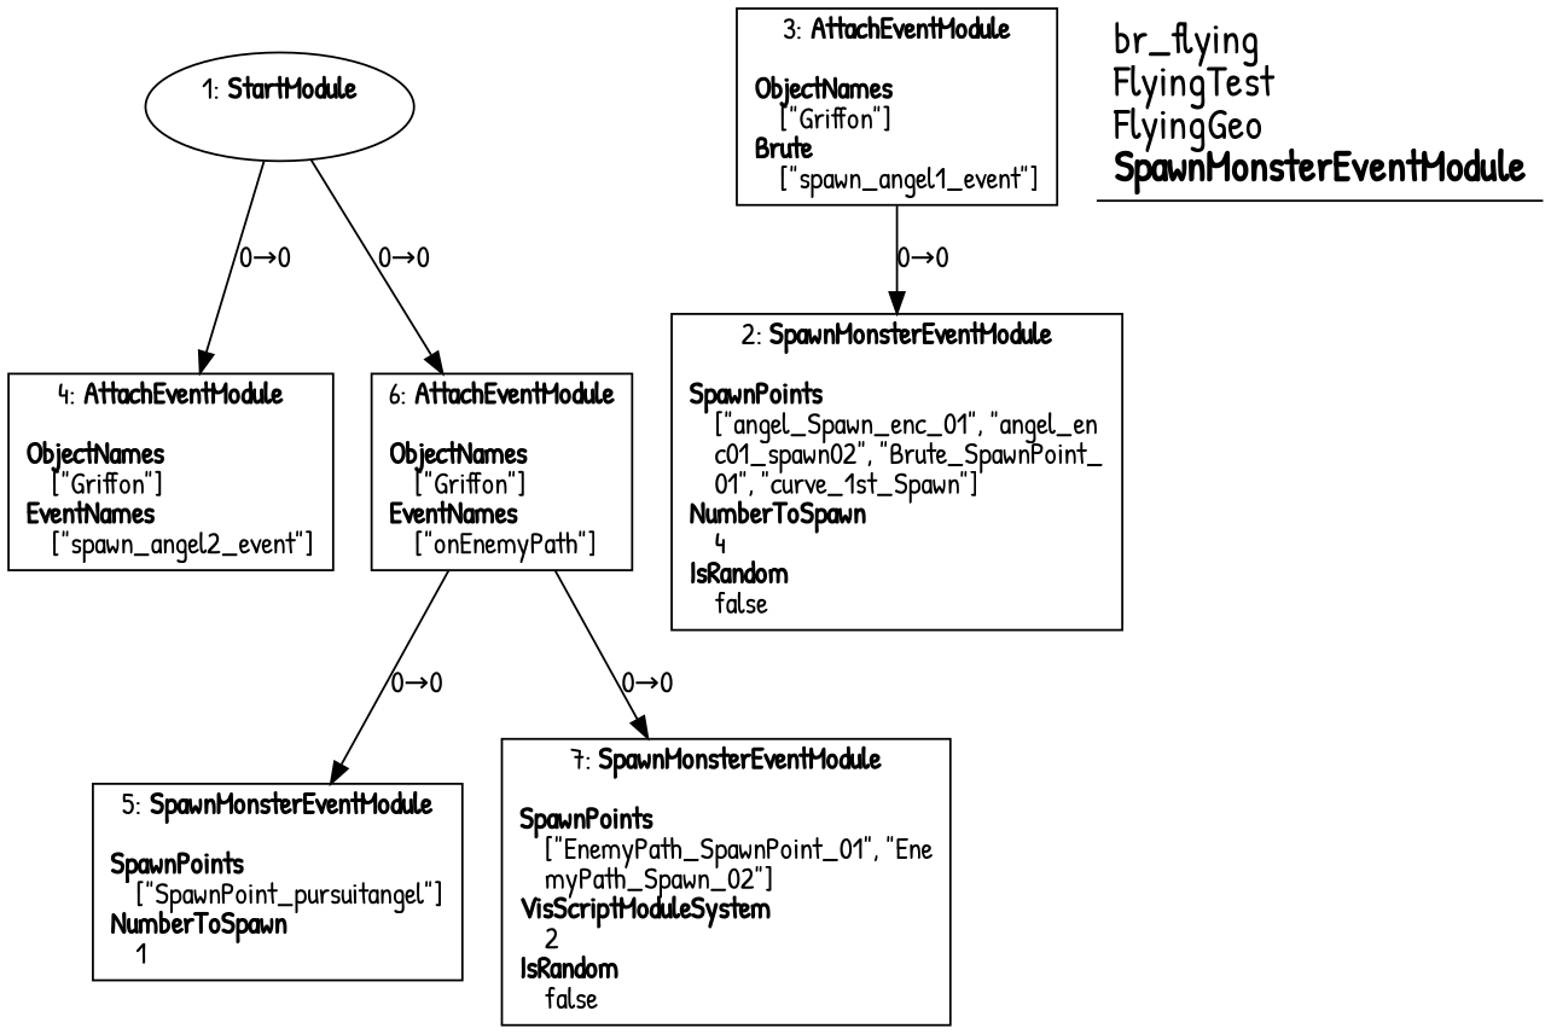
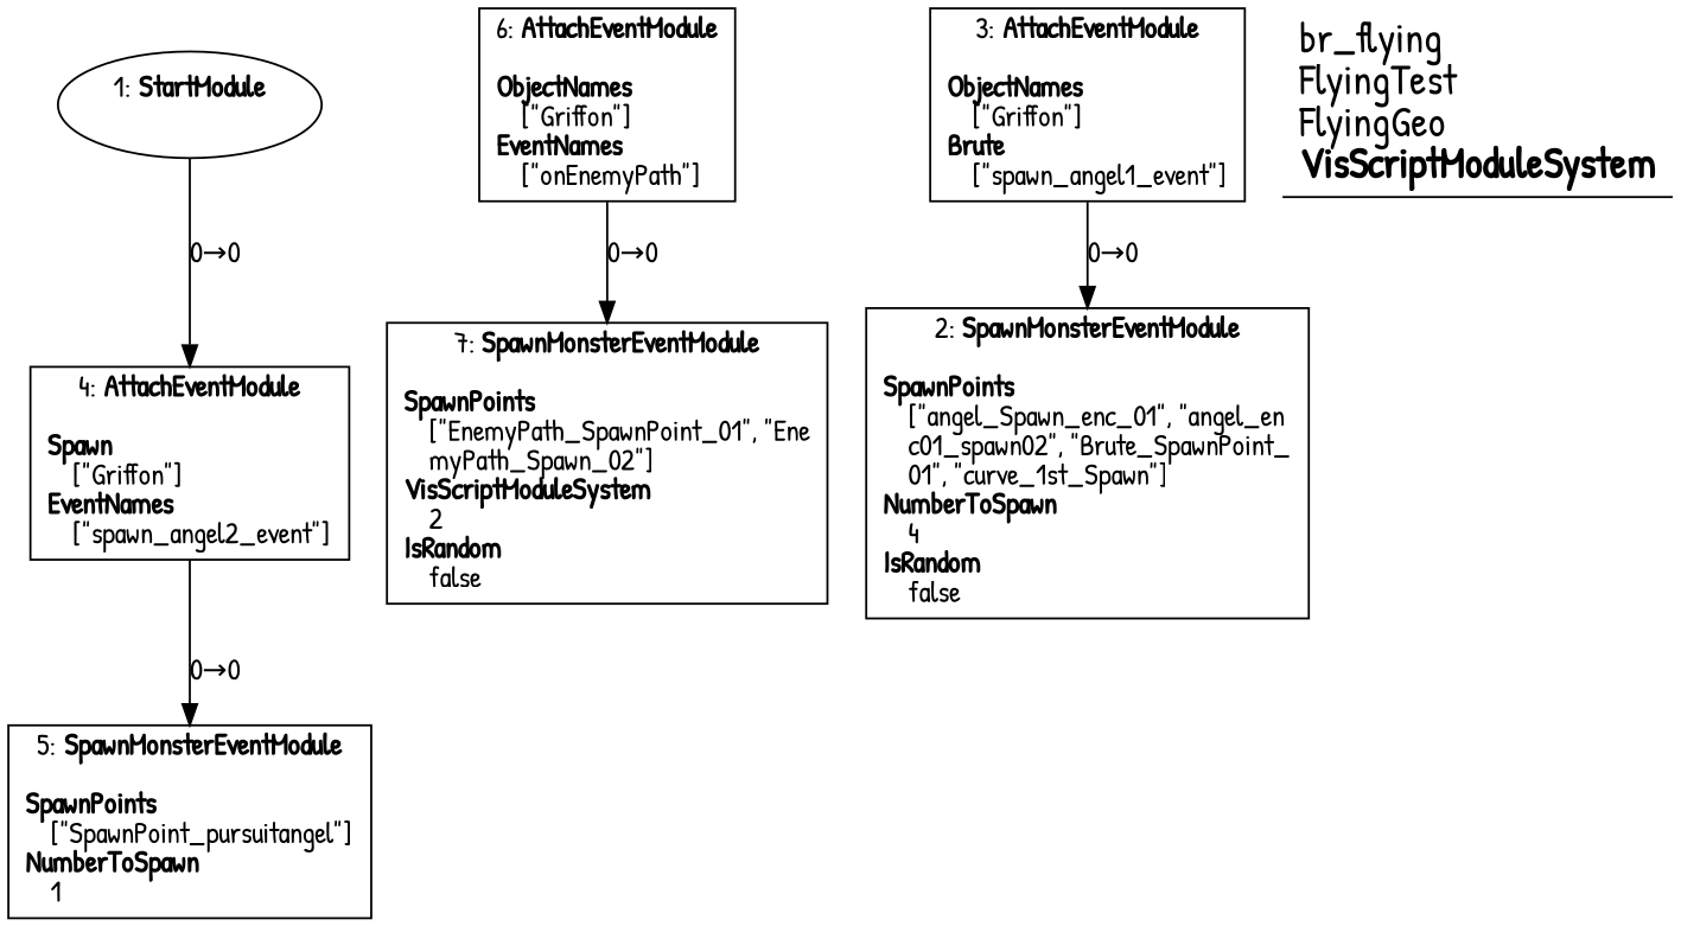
  digraph {
    fontname="Patrick Hand"
    splines=spline
    node [fontname="Patrick Hand" shape=box]
    edge [fontname="Patrick Hand"]
    n1 [label=<1: <b>StartModule</b><br/><br/>> shape=oval]
-   n2 [label=<4: <b>AttachEventModule</b><br/><br/><b>ObjectNames</b><br align="left"/>    [&quot;Griffon&quot;]<br align="left"/><b>EventNames</b><br align="left"/>    [&quot;spawn_angel2_event&quot;]<br align="left"/>>]
+   n2 [label=<4: <b>AttachEventModule</b><br/><br/><b>Spawn</b><br align="left"/>    [&quot;Griffon&quot;]<br align="left"/><b>EventNames</b><br align="left"/>    [&quot;spawn_angel2_event&quot;]<br align="left"/>>]
    n3 [label=<6: <b>AttachEventModule</b><br/><br/><b>ObjectNames</b><br align="left"/>    [&quot;Griffon&quot;]<br align="left"/><b>EventNames</b><br align="left"/>    [&quot;onEnemyPath&quot;]<br align="left"/>>]
    n4 [label=<3: <b>AttachEventModule</b><br/><br/><b>ObjectNames</b><br align="left"/>    [&quot;Griffon&quot;]<br align="left"/><b>Brute</b><br align="left"/>    [&quot;spawn_angel1_event&quot;]<br align="left"/>>]
    n5 [label=<2: <b>SpawnMonsterEventModule</b><br/><br/><b>SpawnPoints</b><br align="left"/>    [&quot;angel_Spawn_enc_01&quot;, &quot;angel_en<br align="left"/>    c01_spawn02&quot;, &quot;Brute_SpawnPoint_<br align="left"/>    01&quot;, &quot;curve_1st_Spawn&quot;]<br align="left"/><b>NumberToSpawn</b><br align="left"/>    4<br align="left"/><b>IsRandom</b><br align="left"/>    false<br align="left"/>>]
    n6 [label=<5: <b>SpawnMonsterEventModule</b><br/><br/><b>SpawnPoints</b><br align="left"/>    [&quot;SpawnPoint_pursuitangel&quot;]<br align="left"/><b>NumberToSpawn</b><br align="left"/>    1<br align="left"/>>]
    n7 [label=<7: <b>SpawnMonsterEventModule</b><br/><br/><b>SpawnPoints</b><br align="left"/>    [&quot;EnemyPath_SpawnPoint_01&quot;, &quot;Ene<br align="left"/>    myPath_Spawn_02&quot;]<br align="left"/><b>VisScriptModuleSystem</b><br align="left"/>    2<br align="left"/><b>IsRandom</b><br align="left"/>    false<br align="left"/>>]
-   n8 [label=<<font point-size="20">br_flying<br align="left"/>FlyingTest<br align="left"/>FlyingGeo<br align="left"/><b>SpawnMonsterEventModule</b><br align="left"/></font>> shape=underline]
+   n8 [label=<<font point-size="20">br_flying<br align="left"/>FlyingTest<br align="left"/>FlyingGeo<br align="left"/><b>VisScriptModuleSystem</b><br align="left"/></font>> shape=underline]
    n1 -> n2 [label="0→0"]
-   n1 -> n3 [label="0→0"]
-   n3 -> n6 [label="0→0"]
+   n2 -> n6 [label="0→0"]
    n3 -> n7 [label="0→0"]
    n4 -> n5 [label="0→0"]
  }
